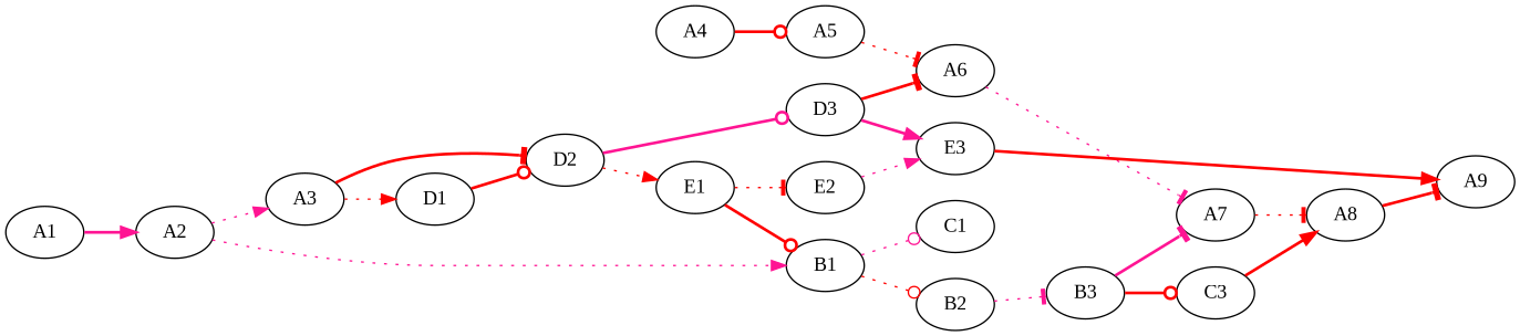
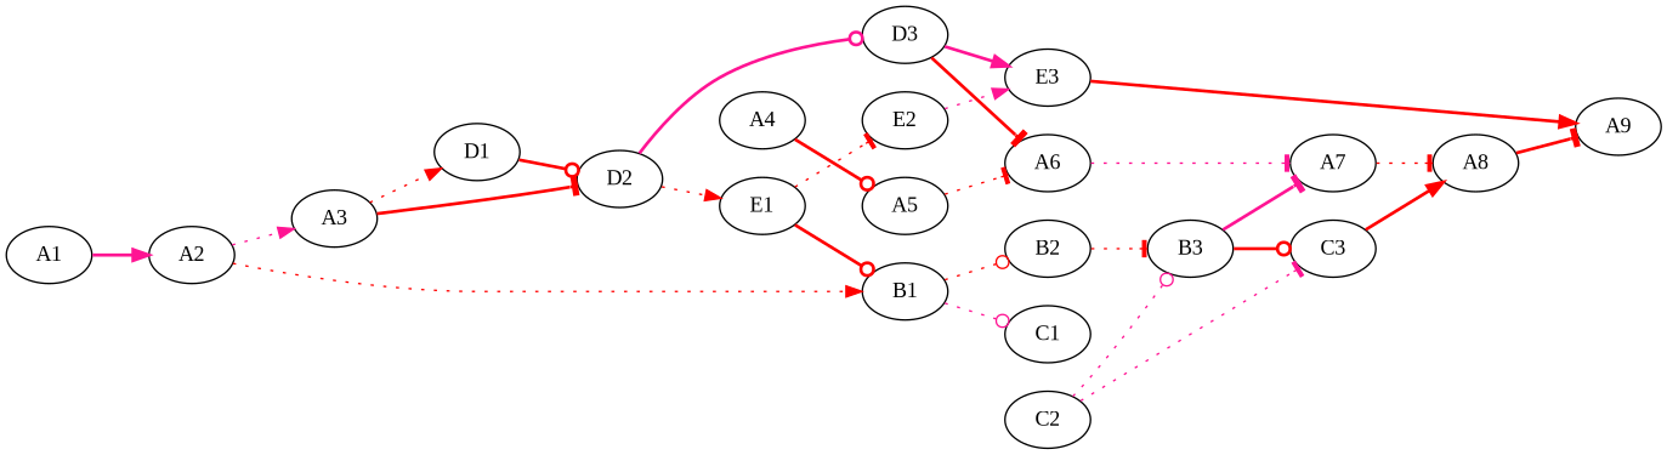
  digraph {
    fontname="Liberation Serif"
    rankdir=LR
    node [fontname="Liberation Serif"]
    edge [arrowhead=tee color=red fontname="Liberation Serif" style=dotted]
    A1
    A2
    A3
    B1
    D1
    D2
    B2
    C1
    A4
    A5
    A6
    A7
    A8
    A9
    B3
    C3
+   C2
    D3
    E1
    E3
    E2
    A1 -> A2 [arrowhead=normal color=deeppink style=bold]
    A2 -> A3 [arrowhead=normal color=deeppink]
-   A2 -> B1 [arrowhead=normal color=deeppink]
+   A2 -> B1 [arrowhead=normal]
    A3 -> D1 [arrowhead=normal]
    A3 -> D2 [style=bold]
    B1 -> B2 [arrowhead=odot]
    B1 -> C1 [arrowhead=odot color=deeppink]
    D1 -> D2 [arrowhead=odot style=bold]
    D2 -> D3 [arrowhead=odot color=deeppink style=bold]
    D2 -> E1 [arrowhead=normal]
-   B2 -> B3 [color=deeppink]
+   B2 -> B3
    A4 -> A5 [arrowhead=odot style=bold]
    A5 -> A6
    A6 -> A7 [color=deeppink]
    A7 -> A8
    A8 -> A9 [style=bold]
    B3 -> A7 [color=deeppink style=bold]
    B3 -> C3 [arrowhead=odot style=bold]
    C3 -> A8 [arrowhead=normal style=bold]
+   C2 -> B3 [arrowhead=odot color=deeppink]
+   C2 -> C3 [color=deeppink]
    D3 -> A6 [style=bold]
    D3 -> E3 [arrowhead=normal color=deeppink style=bold]
    E1 -> B1 [arrowhead=odot style=bold]
    E1 -> E2
    E3 -> A9 [arrowhead=normal style=bold]
    E2 -> E3 [arrowhead=normal color=deeppink]
  }
